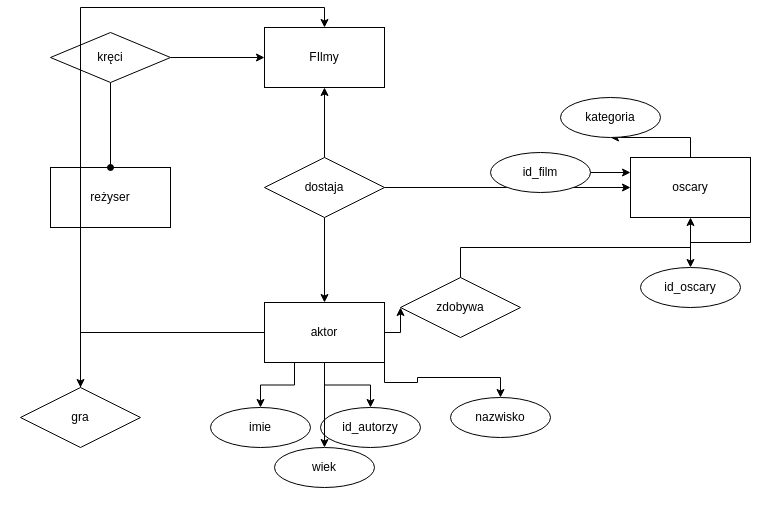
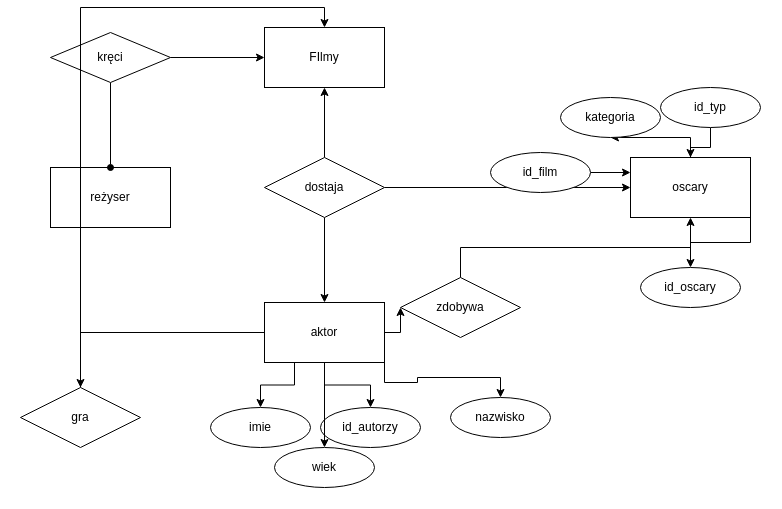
  <mxCell id="0" />
  <mxCell id="1" parent="0" />
  <mxCell id="2" value="FIlmy" style="rounded=0;whiteSpace=wrap;html=1;" vertex="1" parent="1"><mxGeometry x="264" y="20" width="120" height="60" as="geometry" /></mxCell>
  <mxCell id="3" style="edgeStyle=orthogonalEdgeStyle;rounded=0;orthogonalLoop=1;jettySize=auto;html=1;exitX=0.5;exitY=0;exitDx=0;exitDy=0;entryX=0.5;entryY=1;entryDx=0;entryDy=0;" edge="1" parent="1" source="5" target="24"><mxGeometry relative="1" as="geometry" /></mxCell>
  <mxCell id="4" style="edgeStyle=orthogonalEdgeStyle;rounded=0;orthogonalLoop=1;jettySize=auto;html=1;exitX=1;exitY=1;exitDx=0;exitDy=0;entryX=0.5;entryY=0;entryDx=0;entryDy=0;" edge="1" parent="1" source="5" target="29"><mxGeometry relative="1" as="geometry" /></mxCell>
  <mxCell id="5" value="oscary" style="rounded=0;whiteSpace=wrap;html=1;" vertex="1" parent="1"><mxGeometry x="630" y="150" width="120" height="60" as="geometry" /></mxCell>
  <mxCell id="6" style="edgeStyle=orthogonalEdgeStyle;rounded=0;orthogonalLoop=1;jettySize=auto;html=1;exitX=1;exitY=0.5;exitDx=0;exitDy=0;entryX=0;entryY=0.5;entryDx=0;entryDy=0;" edge="1" parent="1" source="11" target="21"><mxGeometry relative="1" as="geometry" /></mxCell>
  <mxCell id="7" style="edgeStyle=orthogonalEdgeStyle;rounded=0;orthogonalLoop=1;jettySize=auto;html=1;" edge="1" parent="1" source="11" target="23"><mxGeometry relative="1" as="geometry" /></mxCell>
  <mxCell id="8" style="edgeStyle=orthogonalEdgeStyle;rounded=0;orthogonalLoop=1;jettySize=auto;html=1;exitX=0.25;exitY=1;exitDx=0;exitDy=0;entryX=0.5;entryY=0;entryDx=0;entryDy=0;" edge="1" parent="1" source="11" target="32"><mxGeometry relative="1" as="geometry" /></mxCell>
  <mxCell id="9" style="edgeStyle=orthogonalEdgeStyle;rounded=0;orthogonalLoop=1;jettySize=auto;html=1;exitX=0.5;exitY=1;exitDx=0;exitDy=0;entryX=0.5;entryY=0;entryDx=0;entryDy=0;" edge="1" parent="1" source="11" target="31"><mxGeometry relative="1" as="geometry" /></mxCell>
  <mxCell id="10" style="edgeStyle=orthogonalEdgeStyle;rounded=0;orthogonalLoop=1;jettySize=auto;html=1;exitX=1;exitY=1;exitDx=0;exitDy=0;entryX=0.5;entryY=0;entryDx=0;entryDy=0;" edge="1" parent="1" source="11" target="30"><mxGeometry relative="1" as="geometry" /></mxCell>
  <mxCell id="11" value="aktor" style="rounded=0;whiteSpace=wrap;html=1;" vertex="1" parent="1"><mxGeometry x="264" y="295" width="120" height="60" as="geometry" /></mxCell>
  <mxCell id="12" value="reżyser" style="rounded=0;whiteSpace=wrap;html=1;" vertex="1" parent="1"><mxGeometry x="50" y="160" width="120" height="60" as="geometry" /></mxCell>
  <mxCell id="13" style="edgeStyle=orthogonalEdgeStyle;rounded=0;orthogonalLoop=1;jettySize=auto;html=1;entryX=0.5;entryY=0;entryDx=0;entryDy=0;endArrow=oval;endFill=1;" edge="1" parent="1" source="15" target="12"><mxGeometry relative="1" as="geometry" /></mxCell>
  <mxCell id="14" style="edgeStyle=orthogonalEdgeStyle;rounded=0;orthogonalLoop=1;jettySize=auto;html=1;" edge="1" parent="1" source="15" target="2"><mxGeometry relative="1" as="geometry" /></mxCell>
  <mxCell id="15" value="kręci" style="shape=rhombus;perimeter=rhombusPerimeter;whiteSpace=wrap;html=1;align=center;" vertex="1" parent="1"><mxGeometry x="50" y="25" width="120" height="50" as="geometry" /></mxCell>
  <mxCell id="16" style="edgeStyle=orthogonalEdgeStyle;rounded=0;orthogonalLoop=1;jettySize=auto;html=1;exitX=1;exitY=0.5;exitDx=0;exitDy=0;entryX=0;entryY=0.5;entryDx=0;entryDy=0;" edge="1" parent="1" source="19" target="5"><mxGeometry relative="1" as="geometry" /></mxCell>
  <mxCell id="17" style="edgeStyle=orthogonalEdgeStyle;rounded=0;orthogonalLoop=1;jettySize=auto;html=1;exitX=0.5;exitY=0;exitDx=0;exitDy=0;entryX=0.5;entryY=1;entryDx=0;entryDy=0;" edge="1" parent="1" source="19" target="2"><mxGeometry relative="1" as="geometry" /></mxCell>
  <mxCell id="18" style="edgeStyle=orthogonalEdgeStyle;rounded=0;orthogonalLoop=1;jettySize=auto;html=1;exitX=0.5;exitY=1;exitDx=0;exitDy=0;entryX=0.5;entryY=0;entryDx=0;entryDy=0;" edge="1" parent="1" source="19" target="11"><mxGeometry relative="1" as="geometry" /></mxCell>
  <mxCell id="19" value="dostaja" style="shape=rhombus;perimeter=rhombusPerimeter;whiteSpace=wrap;html=1;align=center;" vertex="1" parent="1"><mxGeometry x="264" y="150" width="120" height="60" as="geometry" /></mxCell>
  <mxCell id="20" style="edgeStyle=orthogonalEdgeStyle;rounded=0;orthogonalLoop=1;jettySize=auto;html=1;exitX=0.5;exitY=0;exitDx=0;exitDy=0;entryX=0.5;entryY=1;entryDx=0;entryDy=0;" edge="1" parent="1" source="21" target="5"><mxGeometry relative="1" as="geometry" /></mxCell>
  <mxCell id="21" value="zdobywa" style="shape=rhombus;perimeter=rhombusPerimeter;whiteSpace=wrap;html=1;align=center;" vertex="1" parent="1"><mxGeometry x="400" y="270" width="120" height="60" as="geometry" /></mxCell>
  <mxCell id="22" style="edgeStyle=orthogonalEdgeStyle;rounded=0;orthogonalLoop=1;jettySize=auto;html=1;exitX=0.5;exitY=0;exitDx=0;exitDy=0;entryX=0.5;entryY=0;entryDx=0;entryDy=0;" edge="1" parent="1" source="23" target="2"><mxGeometry relative="1" as="geometry" /></mxCell>
  <mxCell id="23" value="gra" style="shape=rhombus;perimeter=rhombusPerimeter;whiteSpace=wrap;html=1;align=center;" vertex="1" parent="1"><mxGeometry x="20" y="380" width="120" height="60" as="geometry" /></mxCell>
  <mxCell id="24" value="kategoria" style="ellipse;whiteSpace=wrap;html=1;align=center;" vertex="1" parent="1"><mxGeometry x="560" y="90" width="100" height="40" as="geometry" /></mxCell>
+ <mxCell id="25" style="edgeStyle=orthogonalEdgeStyle;rounded=0;orthogonalLoop=1;jettySize=auto;html=1;entryX=0.5;entryY=0;entryDx=0;entryDy=0;" edge="1" parent="1" source="26" target="5"><mxGeometry relative="1" as="geometry" /></mxCell>
+ <mxCell id="26" value="id_typ" style="ellipse;whiteSpace=wrap;html=1;align=center;" vertex="1" parent="1"><mxGeometry x="660" y="80" width="100" height="40" as="geometry" /></mxCell>
  <mxCell id="27" style="edgeStyle=orthogonalEdgeStyle;rounded=0;orthogonalLoop=1;jettySize=auto;html=1;entryX=0;entryY=0.25;entryDx=0;entryDy=0;" edge="1" parent="1" source="28" target="5"><mxGeometry relative="1" as="geometry" /></mxCell>
  <mxCell id="28" value="id_film" style="ellipse;whiteSpace=wrap;html=1;align=center;" vertex="1" parent="1"><mxGeometry x="490" y="145" width="100" height="40" as="geometry" /></mxCell>
  <mxCell id="29" value="id_oscary" style="ellipse;whiteSpace=wrap;html=1;align=center;" vertex="1" parent="1"><mxGeometry x="640" y="260" width="100" height="40" as="geometry" /></mxCell>
  <mxCell id="30" value="nazwisko" style="ellipse;whiteSpace=wrap;html=1;align=center;" vertex="1" parent="1"><mxGeometry x="450" y="390" width="100" height="40" as="geometry" /></mxCell>
  <mxCell id="31" value="id_autorzy" style="ellipse;whiteSpace=wrap;html=1;align=center;" vertex="1" parent="1"><mxGeometry x="320" y="400" width="100" height="40" as="geometry" /></mxCell>
  <mxCell id="32" value="imie" style="ellipse;whiteSpace=wrap;html=1;align=center;" vertex="1" parent="1"><mxGeometry x="210" y="400" width="100" height="40" as="geometry" /></mxCell>
  <mxCell id="33" value="wiek" style="ellipse;whiteSpace=wrap;html=1;align=center;" vertex="1" parent="1"><mxGeometry x="274" y="440" width="100" height="40" as="geometry" /></mxCell>
  <mxCell id="34" style="edgeStyle=orthogonalEdgeStyle;rounded=0;orthogonalLoop=1;jettySize=auto;html=1;exitX=0.5;exitY=1;exitDx=0;exitDy=0;" edge="1" parent="1" source="11" target="33"><mxGeometry relative="1" as="geometry" /></mxCell>
